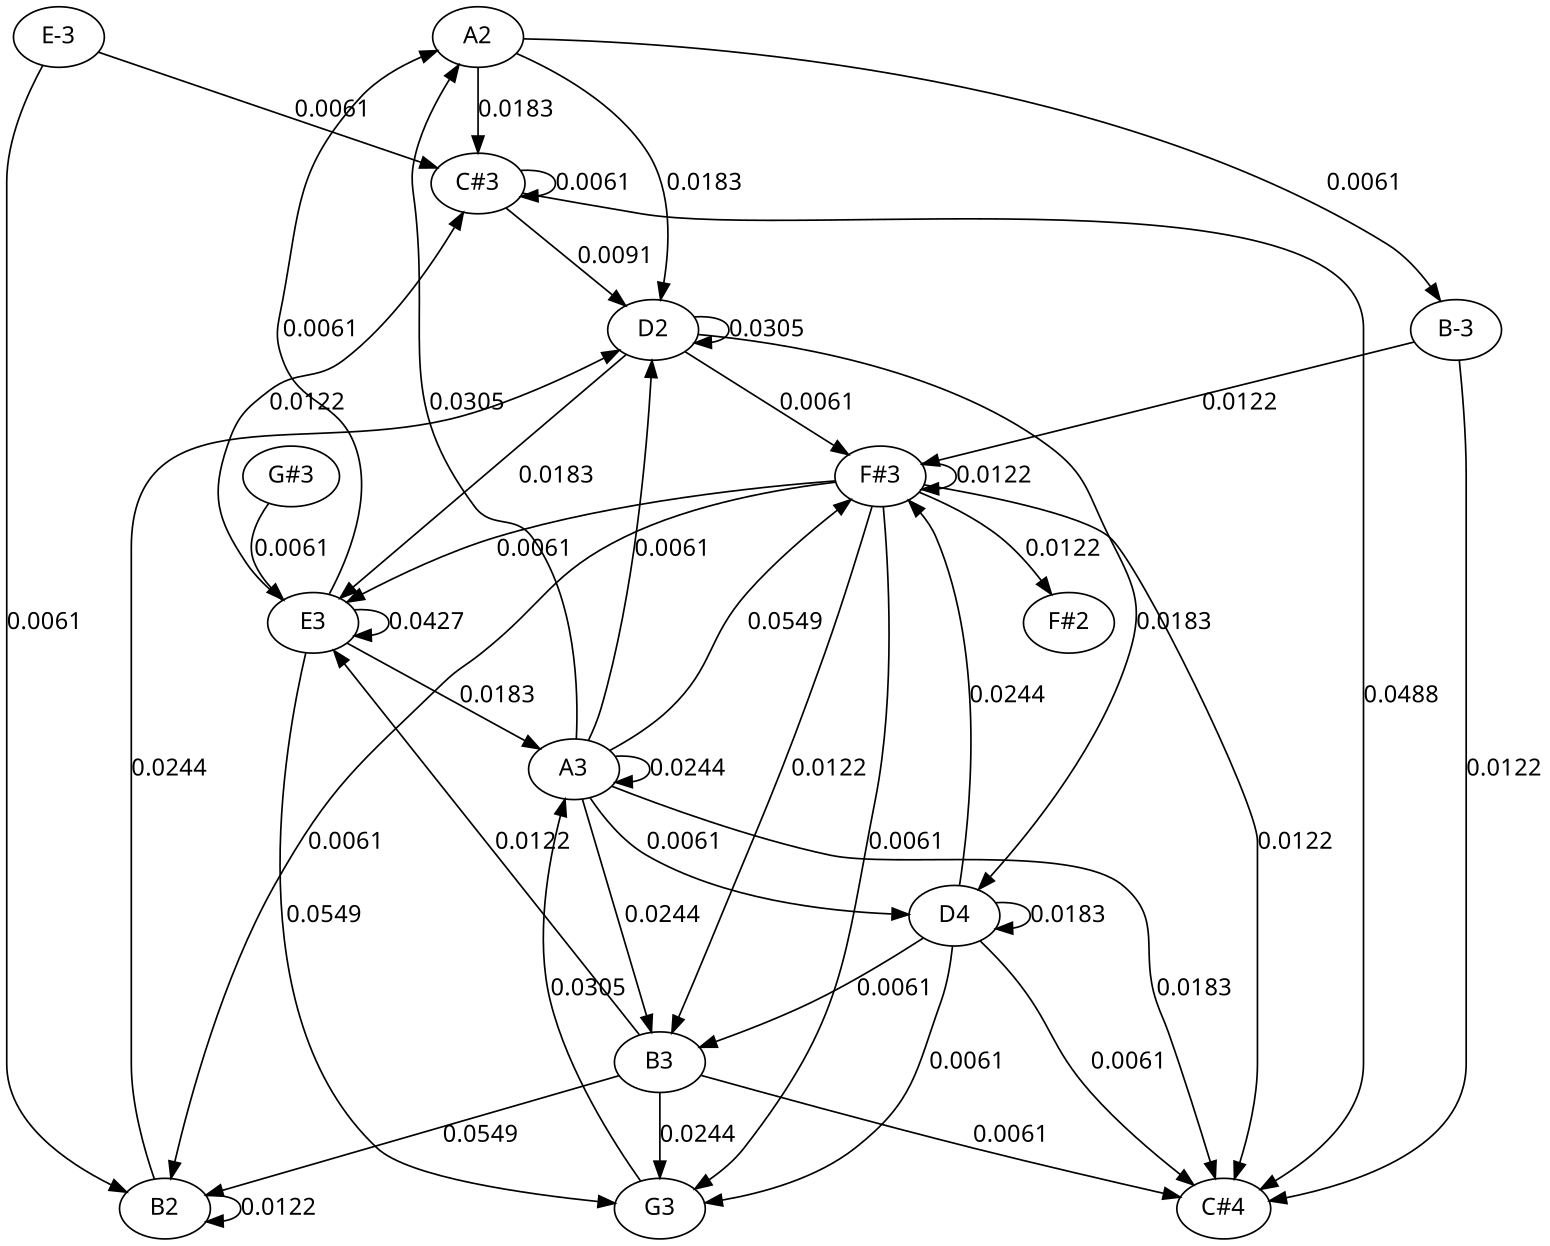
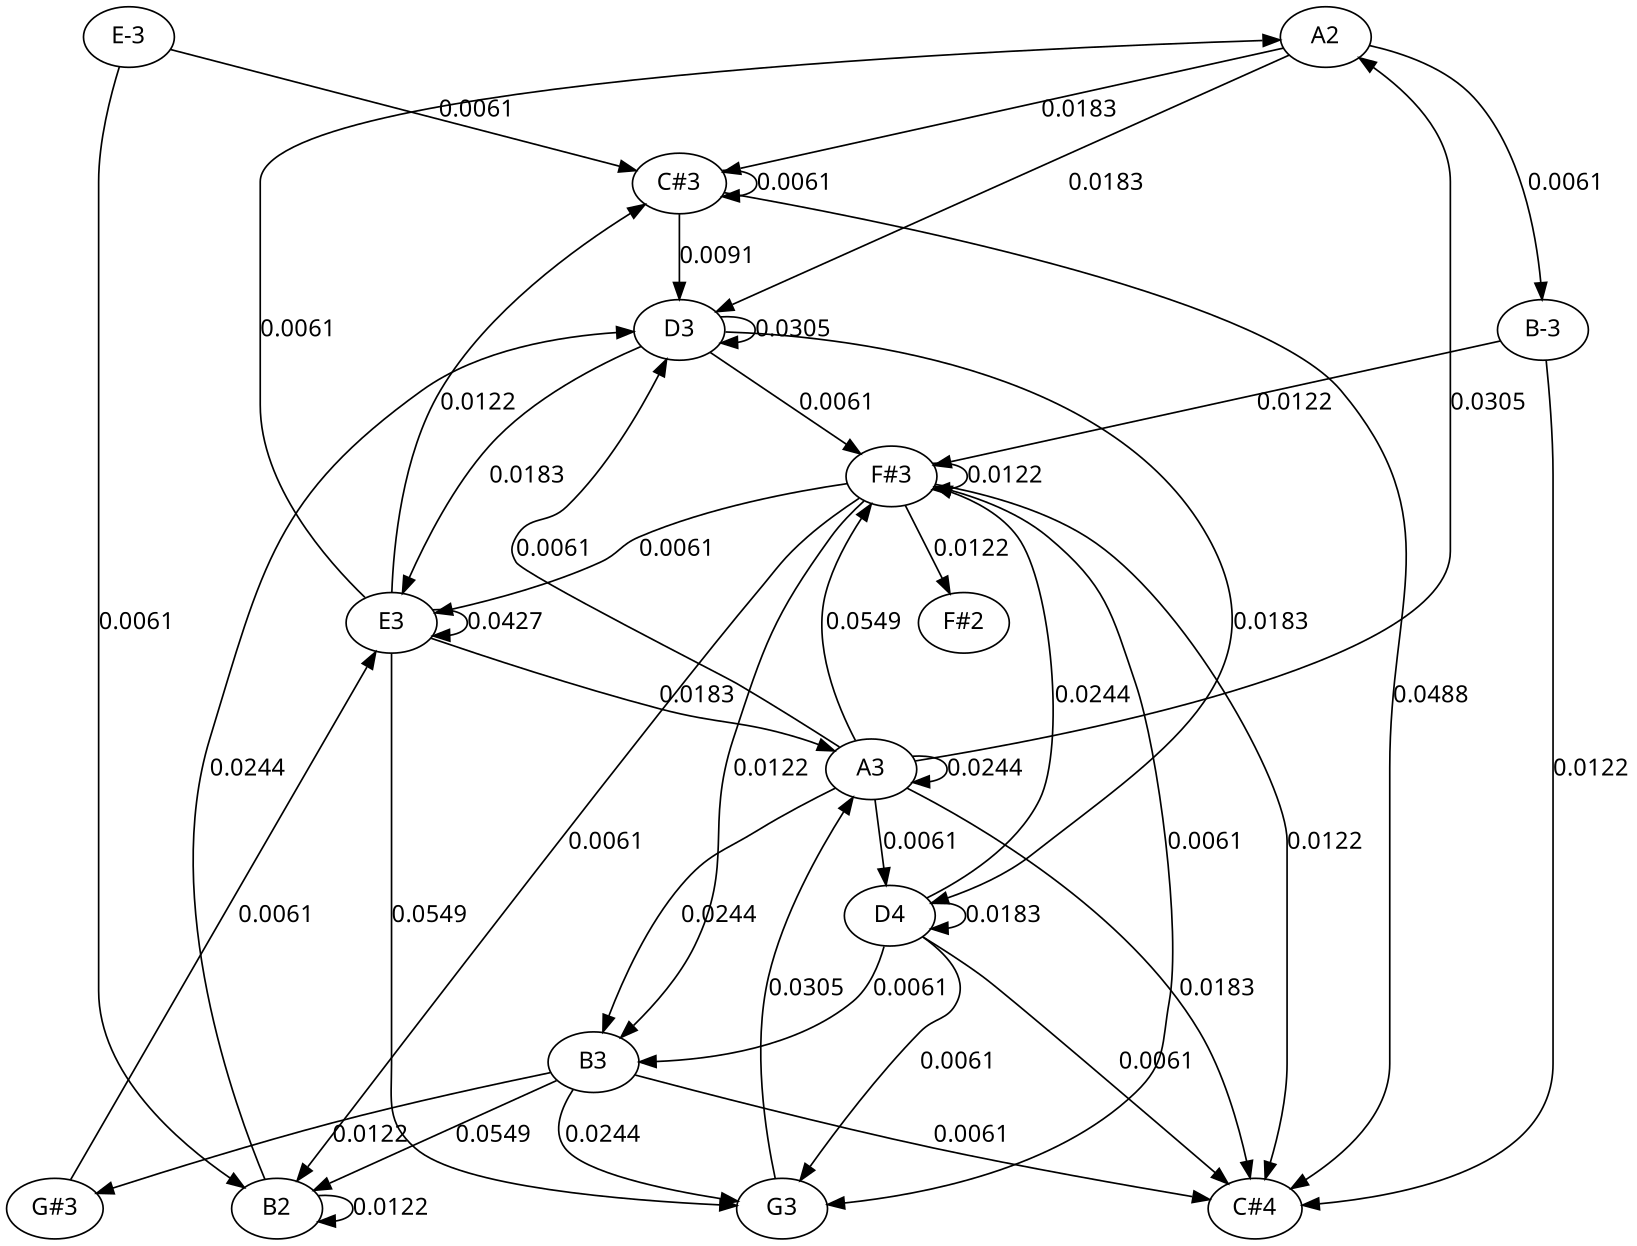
  strict graph {
    fontname="Noto Sans"
    node [fontname="Noto Sans"]
    edge [arrowtype=normal dir=forward fontname="Noto Sans"]
    A2 [height=0.5 width=0.75]
    "C#3" [height=0.5 width=0.75187]
-   D3 [height=0.5 width=0.75 label=D2]
+   D3 [height=0.5 width=0.75]
    "B-3" [height=0.5 width=0.75]
    "C#4" [height=0.5 width=0.75187]
    "F#3" [height=0.5 width=0.75]
    D4 [height=0.5 width=0.75]
    E3 [height=0.5 width=0.75]
    B3 [height=0.5 width=0.75]
    B2 [height=0.5 width=0.75]
    G3 [height=0.5 width=0.75]
    "F#2" [height=0.5 width=0.75]
    A3 [height=0.5 width=0.75]
    "E-3" [height=0.5 width=0.75]
    "G#3" [height=0.5 width=0.75927]
    A2 -- "C#3" [label=0.0183]
    A2 -- D3 [label=0.0183]
    A2 -- "B-3" [label=0.0061]
    "C#3" -- "C#3" [label=0.0061]
    "C#3" -- D3 [label=0.0091]
    "C#3" -- "C#4" [label=0.0488]
    D3 -- D3 [label=0.0305]
    D3 -- "F#3" [label=0.0061]
    D3 -- D4 [label=0.0183]
    D3 -- E3 [label=0.0183]
    "B-3" -- "C#4" [label=0.0122]
    "B-3" -- "F#3" [label=0.0122]
    "F#3" -- "C#4" [label=0.0122]
    "F#3" -- "F#3" [label=0.0122]
    "F#3" -- E3 [label=0.0061]
    "F#3" -- B3 [label=0.0122]
    "F#3" -- B2 [label=0.0061]
    "F#3" -- G3 [label=0.0061]
    "F#3" -- "F#2" [label=0.0122]
    D4 -- "C#4" [label=0.0061]
    D4 -- "F#3" [label=0.0244]
    D4 -- D4 [label=0.0183]
    D4 -- B3 [label=0.0061]
    D4 -- G3 [label=0.0061]
    E3 -- A2 [label=0.0061]
    E3 -- "C#3" [label=0.0122]
    E3 -- E3 [label=0.0427]
    E3 -- G3 [label=0.0549]
    E3 -- A3 [label=0.0183]
    B3 -- "C#4" [label=0.0061]
-   B3 -- E3 [label=0.0122]
+   B3 -- "G#3" [label=0.0122]
    B3 -- B2 [label=0.0549]
    B3 -- G3 [label=0.0244]
    B2 -- D3 [label=0.0244]
    B2 -- B2 [label=0.0122]
    G3 -- A3 [label=0.0305]
    A3 -- A2 [label=0.0305]
    A3 -- D3 [label=0.0061]
    A3 -- "C#4" [label=0.0183]
    A3 -- "F#3" [label=0.0549]
    A3 -- D4 [label=0.0061]
    A3 -- B3 [label=0.0244]
    A3 -- A3 [label=0.0244]
    "E-3" -- "C#3" [label=0.0061]
    "E-3" -- B2 [label=0.0061]
    "G#3" -- E3 [label=0.0061]
  }
